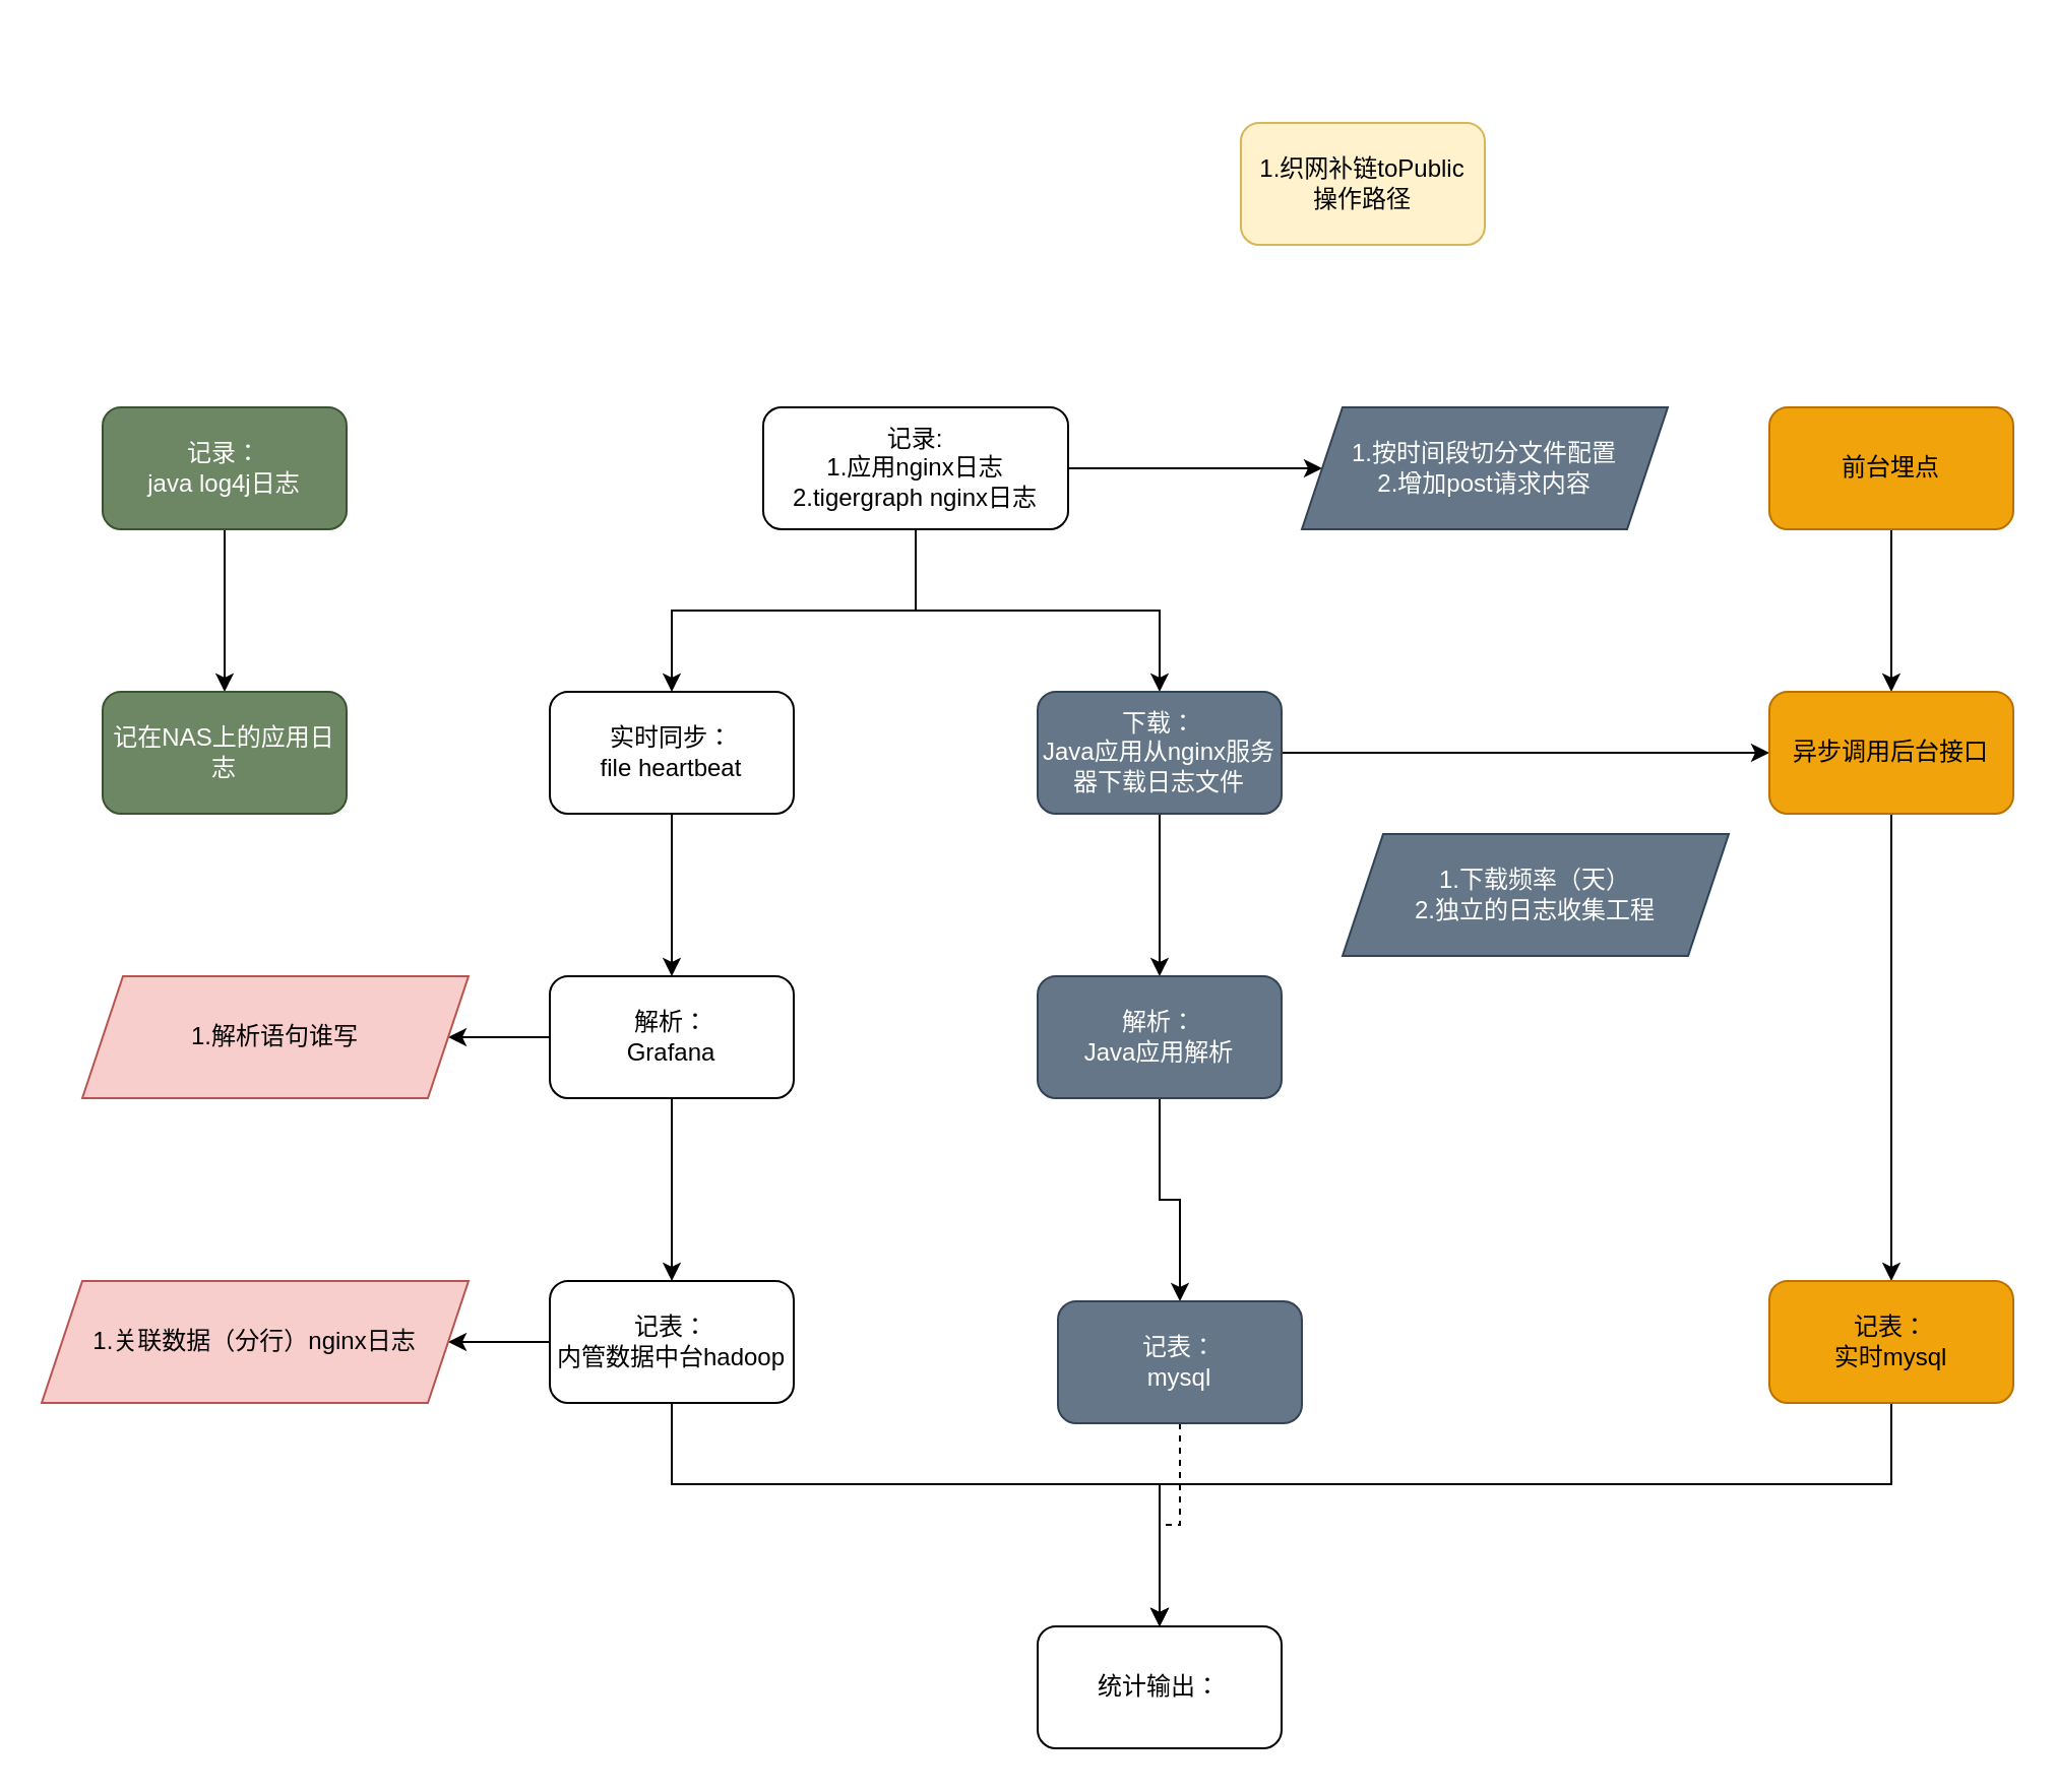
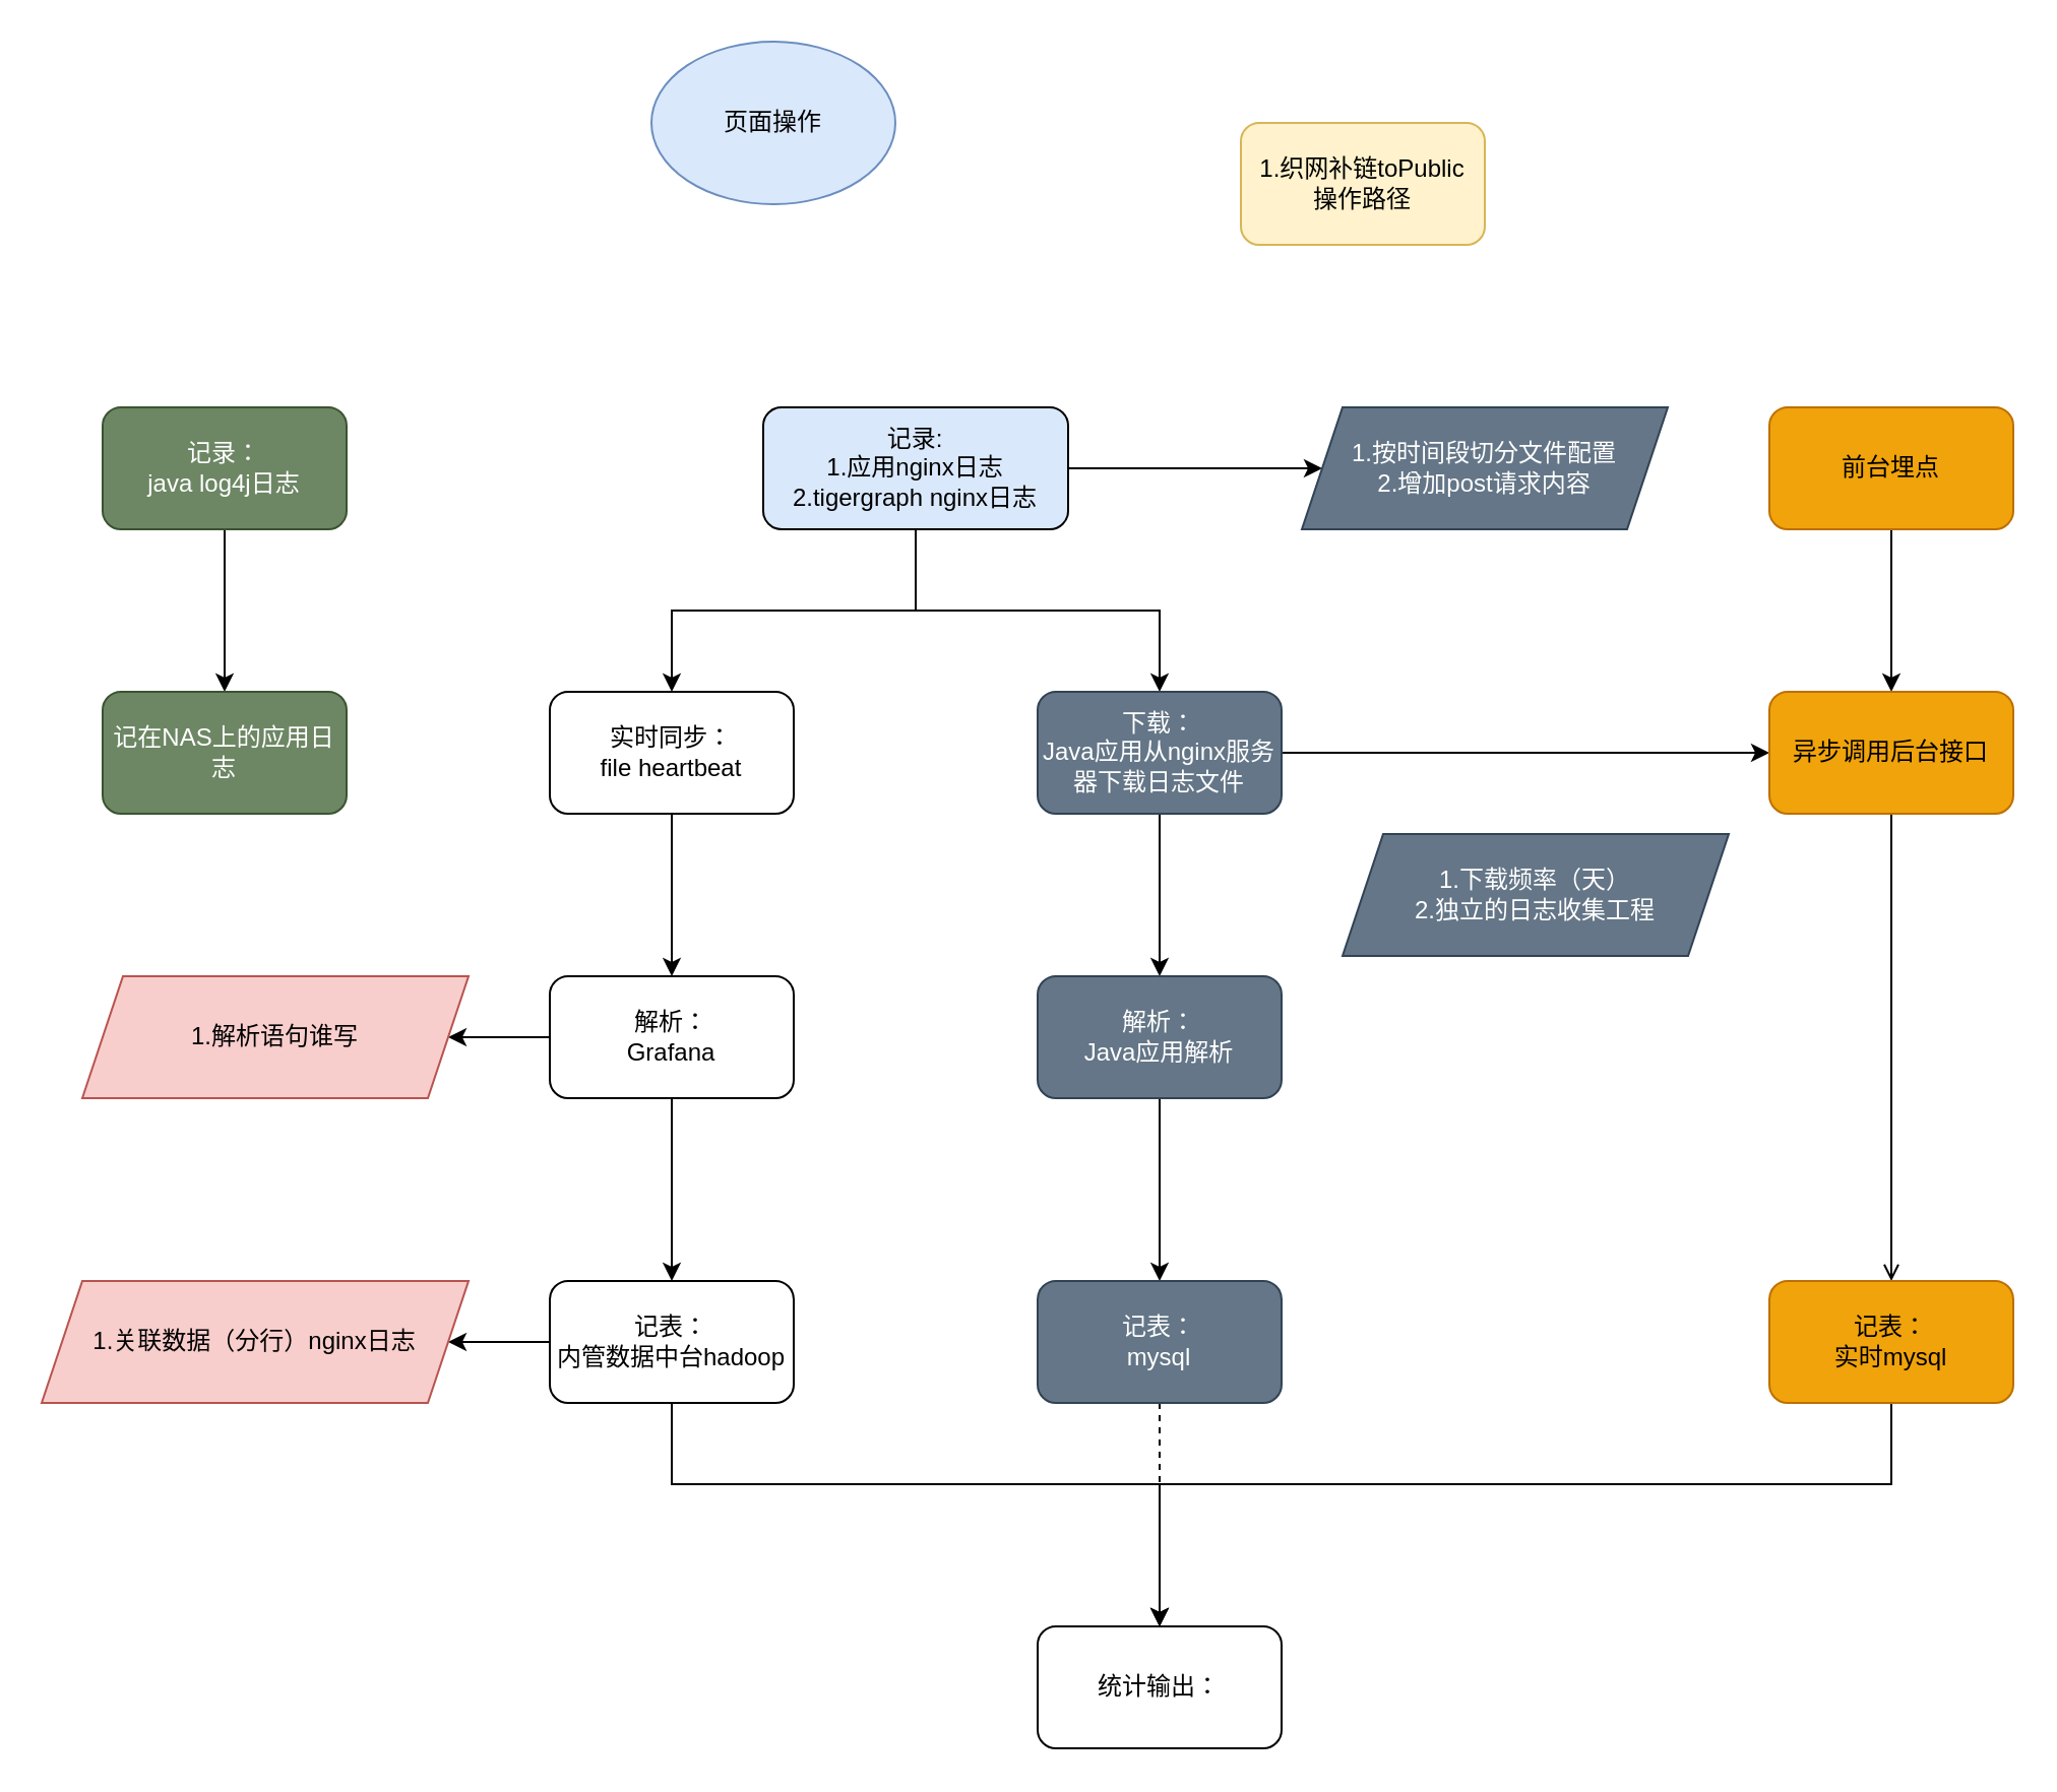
  <mxCell id="0" />
  <mxCell id="1" parent="0" />
  <mxCell id="2" value="1.织网补链toPublic&lt;br&gt;操作路径" style="rounded=1;whiteSpace=wrap;html=1;fillColor=#fff2cc;strokeColor=#d6b656;" vertex="1" parent="1"><mxGeometry x="610" y="60" width="120" height="60" as="geometry" /></mxCell>
  <mxCell id="3" style="edgeStyle=orthogonalEdgeStyle;rounded=0;orthogonalLoop=1;jettySize=auto;html=1;exitX=0.5;exitY=1;exitDx=0;exitDy=0;entryX=0.5;entryY=0;entryDx=0;entryDy=0;" edge="1" parent="1" source="6" target="9"><mxGeometry relative="1" as="geometry" /></mxCell>
  <mxCell id="4" style="edgeStyle=orthogonalEdgeStyle;rounded=0;orthogonalLoop=1;jettySize=auto;html=1;entryX=0;entryY=0.5;entryDx=0;entryDy=0;" edge="1" parent="1" source="6" target="15"><mxGeometry relative="1" as="geometry" /></mxCell>
  <mxCell id="5" style="edgeStyle=orthogonalEdgeStyle;rounded=0;orthogonalLoop=1;jettySize=auto;html=1;exitX=0.5;exitY=1;exitDx=0;exitDy=0;" edge="1" parent="1" source="6" target="24"><mxGeometry relative="1" as="geometry" /></mxCell>
- <mxCell id="6" value="记录:&lt;br&gt;1.应用nginx日志&lt;br&gt;2.tigergraph nginx日志" style="rounded=1;whiteSpace=wrap;html=1;" vertex="1" parent="1"><mxGeometry x="375" y="200" width="150" height="60" as="geometry" /></mxCell>
+ <mxCell id="6" value="记录:&lt;br&gt;1.应用nginx日志&lt;br&gt;2.tigergraph nginx日志" style="rounded=1;whiteSpace=wrap;html=1;fillColor=#dae8fc;" vertex="1" parent="1"><mxGeometry x="375" y="200" width="150" height="60" as="geometry" /></mxCell>
  <mxCell id="7" style="edgeStyle=orthogonalEdgeStyle;rounded=0;orthogonalLoop=1;jettySize=auto;html=1;" edge="1" parent="1" source="9" target="34"><mxGeometry relative="1" as="geometry" /></mxCell>
  <mxCell id="8" style="edgeStyle=orthogonalEdgeStyle;rounded=0;orthogonalLoop=1;jettySize=auto;html=1;exitX=0.5;exitY=1;exitDx=0;exitDy=0;" edge="1" parent="1" source="9" target="28"><mxGeometry relative="1" as="geometry" /></mxCell>
  <mxCell id="9" value="下载：&lt;br&gt;Java应用从nginx服务器下载日志文件" style="rounded=1;whiteSpace=wrap;html=1;fillColor=#647687;fontColor=#ffffff;strokeColor=#314354;" vertex="1" parent="1"><mxGeometry x="510" y="340" width="120" height="60" as="geometry" /></mxCell>
+ <mxCell id="10" value="&lt;span&gt;页面操作&lt;/span&gt;" style="ellipse;whiteSpace=wrap;html=1;fillColor=#dae8fc;strokeColor=#6c8ebf;" vertex="1" parent="1"><mxGeometry x="320" y="20" width="120" height="80" as="geometry" /></mxCell>
  <mxCell id="11" style="edgeStyle=orthogonalEdgeStyle;rounded=0;orthogonalLoop=1;jettySize=auto;html=1;entryX=0.5;entryY=0;entryDx=0;entryDy=0;" edge="1" parent="1" source="13" target="18"><mxGeometry relative="1" as="geometry" /></mxCell>
  <mxCell id="12" style="edgeStyle=orthogonalEdgeStyle;rounded=0;orthogonalLoop=1;jettySize=auto;html=1;" edge="1" parent="1" source="13" target="25"><mxGeometry relative="1" as="geometry" /></mxCell>
  <mxCell id="13" value="解析：&lt;br&gt;Grafana" style="rounded=1;whiteSpace=wrap;html=1;" vertex="1" parent="1"><mxGeometry x="270" y="480" width="120" height="60" as="geometry" /></mxCell>
  <mxCell id="14" value="1.下载频率（天）&lt;br&gt;2.独立的日志收集工程" style="shape=parallelogram;perimeter=parallelogramPerimeter;whiteSpace=wrap;html=1;fixedSize=1;fillColor=#647687;strokeColor=#314354;fontColor=#ffffff;" vertex="1" parent="1"><mxGeometry x="660" y="410" width="190" height="60" as="geometry" /></mxCell>
  <mxCell id="15" value="1.按时间段切分文件配置&lt;br&gt;2.增加post请求内容" style="shape=parallelogram;perimeter=parallelogramPerimeter;whiteSpace=wrap;html=1;fixedSize=1;fillColor=#647687;strokeColor=#314354;fontColor=#ffffff;" vertex="1" parent="1"><mxGeometry x="640" y="200" width="180" height="60" as="geometry" /></mxCell>
  <mxCell id="16" style="edgeStyle=orthogonalEdgeStyle;rounded=0;orthogonalLoop=1;jettySize=auto;html=1;" edge="1" parent="1" source="18" target="19"><mxGeometry relative="1" as="geometry"><Array as="points"><mxPoint x="330" y="730" /><mxPoint x="570" y="730" /></Array></mxGeometry></mxCell>
  <mxCell id="17" style="edgeStyle=orthogonalEdgeStyle;rounded=0;orthogonalLoop=1;jettySize=auto;html=1;" edge="1" parent="1" source="18" target="26"><mxGeometry relative="1" as="geometry" /></mxCell>
  <mxCell id="18" value="记表：&lt;br&gt;内管数据中台hadoop" style="rounded=1;whiteSpace=wrap;html=1;" vertex="1" parent="1"><mxGeometry x="270" y="630" width="120" height="60" as="geometry" /></mxCell>
  <mxCell id="19" value="统计输出：" style="rounded=1;whiteSpace=wrap;html=1;" vertex="1" parent="1"><mxGeometry x="510" y="800" width="120" height="60" as="geometry" /></mxCell>
  <mxCell id="20" style="edgeStyle=orthogonalEdgeStyle;rounded=0;orthogonalLoop=1;jettySize=auto;html=1;entryX=0.5;entryY=0;entryDx=0;entryDy=0;" edge="1" parent="1" source="21" target="22"><mxGeometry relative="1" as="geometry" /></mxCell>
  <mxCell id="21" value="记录：&lt;br&gt;java log4j日志" style="rounded=1;whiteSpace=wrap;html=1;fillColor=#6d8764;fontColor=#ffffff;strokeColor=#3A5431;" vertex="1" parent="1"><mxGeometry x="50" y="200" width="120" height="60" as="geometry" /></mxCell>
  <mxCell id="22" value="记在NAS上的应用日志" style="rounded=1;whiteSpace=wrap;html=1;fillColor=#6d8764;fontColor=#ffffff;strokeColor=#3A5431;" vertex="1" parent="1"><mxGeometry x="50" y="340" width="120" height="60" as="geometry" /></mxCell>
  <mxCell id="23" style="edgeStyle=orthogonalEdgeStyle;rounded=0;orthogonalLoop=1;jettySize=auto;html=1;exitX=0.5;exitY=1;exitDx=0;exitDy=0;entryX=0.5;entryY=0;entryDx=0;entryDy=0;" edge="1" parent="1" source="24" target="13"><mxGeometry relative="1" as="geometry"><mxPoint x="450" y="480" as="targetPoint" /></mxGeometry></mxCell>
  <mxCell id="24" value="实时同步：&lt;br&gt;file heartbeat" style="rounded=1;whiteSpace=wrap;html=1;" vertex="1" parent="1"><mxGeometry x="270" y="340" width="120" height="60" as="geometry" /></mxCell>
  <mxCell id="25" value="1.解析语句谁写" style="shape=parallelogram;perimeter=parallelogramPerimeter;whiteSpace=wrap;html=1;fixedSize=1;fillColor=#f8cecc;strokeColor=#b85450;" vertex="1" parent="1"><mxGeometry x="40" y="480" width="190" height="60" as="geometry" /></mxCell>
  <mxCell id="26" value="1.关联数据（分行）nginx日志" style="shape=parallelogram;perimeter=parallelogramPerimeter;whiteSpace=wrap;html=1;fixedSize=1;fillColor=#f8cecc;strokeColor=#b85450;" vertex="1" parent="1"><mxGeometry x="20" y="630" width="210" height="60" as="geometry" /></mxCell>
  <mxCell id="27" style="edgeStyle=orthogonalEdgeStyle;rounded=0;orthogonalLoop=1;jettySize=auto;html=1;entryX=0.5;entryY=0;entryDx=0;entryDy=0;" edge="1" parent="1" source="28" target="30"><mxGeometry relative="1" as="geometry" /></mxCell>
  <mxCell id="28" value="解析：&lt;br&gt;Java应用解析" style="rounded=1;whiteSpace=wrap;html=1;fillColor=#647687;fontColor=#ffffff;strokeColor=#314354;" vertex="1" parent="1"><mxGeometry x="510" y="480" width="120" height="60" as="geometry" /></mxCell>
  <mxCell id="29" style="edgeStyle=orthogonalEdgeStyle;rounded=0;orthogonalLoop=1;jettySize=auto;html=1;entryX=0.5;entryY=0;entryDx=0;entryDy=0;dashed=1;" edge="1" parent="1" source="30" target="19"><mxGeometry relative="1" as="geometry" /></mxCell>
- <mxCell id="30" value="记表：&lt;br&gt;mysql" style="rounded=1;whiteSpace=wrap;html=1;fillColor=#647687;fontColor=#ffffff;strokeColor=#314354;" vertex="1" parent="1"><mxGeometry x="520" y="640" width="120" height="60" as="geometry" /></mxCell>
+ <mxCell id="30" value="记表：&lt;br&gt;mysql" style="rounded=1;whiteSpace=wrap;html=1;fillColor=#647687;fontColor=#ffffff;strokeColor=#314354;" vertex="1" parent="1"><mxGeometry x="510" y="630" width="120" height="60" as="geometry" /></mxCell>
  <mxCell id="31" style="edgeStyle=orthogonalEdgeStyle;rounded=0;orthogonalLoop=1;jettySize=auto;html=1;exitX=0.5;exitY=1;exitDx=0;exitDy=0;" edge="1" parent="1" source="32" target="34"><mxGeometry relative="1" as="geometry" /></mxCell>
  <mxCell id="32" value="前台埋点" style="rounded=1;whiteSpace=wrap;html=1;fillColor=#f0a30a;fontColor=#000000;strokeColor=#BD7000;" vertex="1" parent="1"><mxGeometry x="870" y="200" width="120" height="60" as="geometry" /></mxCell>
- <mxCell id="33" style="edgeStyle=orthogonalEdgeStyle;rounded=0;orthogonalLoop=1;jettySize=auto;html=1;entryX=0.5;entryY=0;entryDx=0;entryDy=0;" edge="1" parent="1" source="34" target="36"><mxGeometry relative="1" as="geometry" /></mxCell>
+ <mxCell id="33" style="edgeStyle=orthogonalEdgeStyle;rounded=0;orthogonalLoop=1;jettySize=auto;html=1;entryX=0.5;entryY=0;entryDx=0;entryDy=0;endArrow=open;" edge="1" parent="1" source="34" target="36"><mxGeometry relative="1" as="geometry" /></mxCell>
  <mxCell id="34" value="异步调用后台接口" style="rounded=1;whiteSpace=wrap;html=1;fillColor=#f0a30a;fontColor=#000000;strokeColor=#BD7000;" vertex="1" parent="1"><mxGeometry x="870" y="340" width="120" height="60" as="geometry" /></mxCell>
  <mxCell id="35" style="edgeStyle=orthogonalEdgeStyle;rounded=0;orthogonalLoop=1;jettySize=auto;html=1;exitX=0.5;exitY=1;exitDx=0;exitDy=0;" edge="1" parent="1" source="36"><mxGeometry relative="1" as="geometry"><mxPoint x="570" y="800" as="targetPoint" /><Array as="points"><mxPoint x="930" y="730" /><mxPoint x="570" y="730" /></Array></mxGeometry></mxCell>
  <mxCell id="36" value="记表：&lt;br&gt;实时mysql" style="rounded=1;whiteSpace=wrap;html=1;fillColor=#f0a30a;fontColor=#000000;strokeColor=#BD7000;" vertex="1" parent="1"><mxGeometry x="870" y="630" width="120" height="60" as="geometry" /></mxCell>
